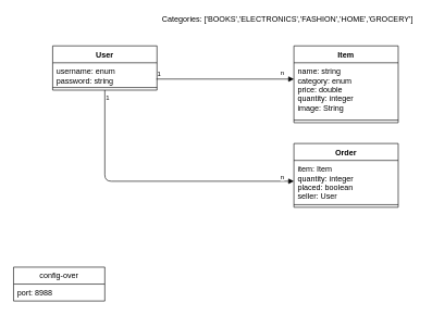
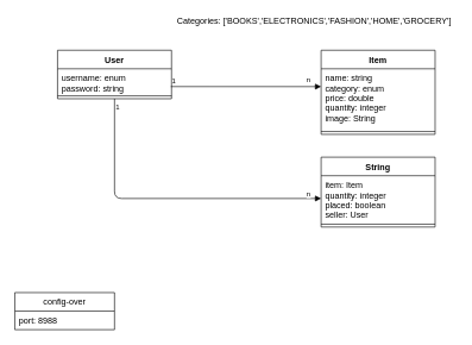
  <mxCell id="0" />
  <mxCell id="1" parent="0" />
  <mxCell id="2" value="" style="endArrow=block;endFill=1;html=1;edgeStyle=orthogonalEdgeStyle;align=left;verticalAlign=top;entryX=0;entryY=0.298;entryDx=0;entryDy=0;exitX=0.994;exitY=0.735;exitDx=0;exitDy=0;exitPerimeter=0;entryPerimeter=0;" parent="1" source="7" target="15" edge="1"><mxGeometry x="-1" relative="1" as="geometry"><mxPoint x="250" y="120" as="sourcePoint" /><mxPoint x="410" y="120" as="targetPoint" /></mxGeometry></mxCell>
  <mxCell id="3" value="1" style="resizable=0;html=1;align=left;verticalAlign=bottom;labelBackgroundColor=#ffffff;fontSize=10;" parent="2" connectable="0" vertex="1"><mxGeometry x="-1" relative="1" as="geometry" /></mxCell>
  <mxCell id="4" value="" style="endArrow=block;endFill=1;html=1;edgeStyle=orthogonalEdgeStyle;align=left;verticalAlign=top;entryX=0;entryY=0.5;entryDx=0;entryDy=0;exitX=0.5;exitY=1;exitDx=0;exitDy=0;" parent="1" source="6" target="11" edge="1"><mxGeometry x="-1" relative="1" as="geometry"><mxPoint x="160" y="160" as="sourcePoint" /><mxPoint x="410" y="380" as="targetPoint" /></mxGeometry></mxCell>
  <mxCell id="5" value="1" style="resizable=0;html=1;align=left;verticalAlign=bottom;labelBackgroundColor=#ffffff;fontSize=10;" parent="4" connectable="0" vertex="1"><mxGeometry x="-1" relative="1" as="geometry"><mxPoint y="20" as="offset" /></mxGeometry></mxCell>
  <mxCell id="6" value="User" style="swimlane;fontStyle=1;align=center;verticalAlign=top;childLayout=stackLayout;horizontal=1;startSize=26;horizontalStack=0;resizeParent=1;resizeParentMax=0;resizeLast=0;collapsible=1;marginBottom=0;" parent="1" vertex="1"><mxGeometry x="80" y="70" width="160" height="68" as="geometry" /></mxCell>
  <mxCell id="7" value="username: enum&#10;password: string" style="text;strokeColor=none;fillColor=none;align=left;verticalAlign=top;spacingLeft=4;spacingRight=4;overflow=hidden;rotatable=0;points=[[0,0.5],[1,0.5]];portConstraint=eastwest;" parent="6" vertex="1"><mxGeometry y="26" width="160" height="34" as="geometry" /></mxCell>
  <mxCell id="8" value="" style="line;strokeWidth=1;fillColor=none;align=left;verticalAlign=middle;spacingTop=-1;spacingLeft=3;spacingRight=3;rotatable=0;labelPosition=right;points=[];portConstraint=eastwest;" parent="6" vertex="1"><mxGeometry y="60" width="160" height="8" as="geometry" /></mxCell>
  <mxCell id="9" value="n" style="resizable=0;html=1;align=left;verticalAlign=bottom;labelBackgroundColor=#ffffff;fontSize=10;" parent="1" connectable="0" vertex="1"><mxGeometry x="420" y="280" as="geometry"><mxPoint x="8" y="-1" as="offset" /></mxGeometry></mxCell>
- <mxCell id="10" value="Order" style="swimlane;fontStyle=1;align=center;verticalAlign=top;childLayout=stackLayout;horizontal=1;startSize=26;horizontalStack=0;resizeParent=1;resizeParentMax=0;resizeLast=0;collapsible=1;marginBottom=0;" parent="1" vertex="1"><mxGeometry x="450" y="220" width="160" height="98" as="geometry" /></mxCell>
+ <mxCell id="10" value="String" style="swimlane;fontStyle=1;align=center;verticalAlign=top;childLayout=stackLayout;horizontal=1;startSize=26;horizontalStack=0;resizeParent=1;resizeParentMax=0;resizeLast=0;collapsible=1;marginBottom=0;" parent="1" vertex="1"><mxGeometry x="450" y="220" width="160" height="98" as="geometry" /></mxCell>
  <mxCell id="11" value="item: Item&#10;quantity: integer&#10;placed: boolean&#10;seller: User" style="text;strokeColor=none;fillColor=none;align=left;verticalAlign=top;spacingLeft=4;spacingRight=4;overflow=hidden;rotatable=0;points=[[0,0.5],[1,0.5]];portConstraint=eastwest;" parent="10" vertex="1"><mxGeometry y="26" width="160" height="64" as="geometry" /></mxCell>
  <mxCell id="12" value="" style="line;strokeWidth=1;fillColor=none;align=left;verticalAlign=middle;spacingTop=-1;spacingLeft=3;spacingRight=3;rotatable=0;labelPosition=right;points=[];portConstraint=eastwest;" parent="10" vertex="1"><mxGeometry y="90" width="160" height="8" as="geometry" /></mxCell>
  <mxCell id="13" value="n" style="resizable=0;html=1;align=left;verticalAlign=bottom;labelBackgroundColor=#ffffff;fontSize=10;" parent="1" connectable="0" vertex="1"><mxGeometry x="420" y="120" as="geometry"><mxPoint x="8" y="-1" as="offset" /></mxGeometry></mxCell>
  <mxCell id="14" value="Item" style="swimlane;fontStyle=1;align=center;verticalAlign=top;childLayout=stackLayout;horizontal=1;startSize=26;horizontalStack=0;resizeParent=1;resizeParentMax=0;resizeLast=0;collapsible=1;marginBottom=0;" parent="1" vertex="1"><mxGeometry x="450" y="70" width="160" height="118" as="geometry"><mxRectangle x="460" y="120" width="60" height="26" as="alternateBounds" /></mxGeometry></mxCell>
  <mxCell id="15" value="name: string&#10;category: enum&#10;price: double&#10;quantity: integer&#10;image: String" style="text;strokeColor=none;fillColor=none;align=left;verticalAlign=top;spacingLeft=4;spacingRight=4;overflow=hidden;rotatable=0;points=[[0,0.5],[1,0.5]];portConstraint=eastwest;" parent="14" vertex="1"><mxGeometry y="26" width="160" height="84" as="geometry" /></mxCell>
  <mxCell id="16" value="" style="line;strokeWidth=1;fillColor=none;align=left;verticalAlign=middle;spacingTop=-1;spacingLeft=3;spacingRight=3;rotatable=0;labelPosition=right;points=[];portConstraint=eastwest;" parent="14" vertex="1"><mxGeometry y="110" width="160" height="8" as="geometry" /></mxCell>
  <mxCell id="17" value="Categories: ['BOOKS','ELECTRONICS','FASHION','HOME','GROCERY']" style="text;html=1;align=center;verticalAlign=middle;resizable=0;points=[];autosize=1;" parent="1" vertex="1"><mxGeometry x="240" y="20" width="400" height="20" as="geometry" /></mxCell>
  <mxCell id="18" value="config-over" style="swimlane;fontStyle=0;childLayout=stackLayout;horizontal=1;startSize=26;fillColor=none;horizontalStack=0;resizeParent=1;resizeParentMax=0;resizeLast=0;collapsible=1;marginBottom=0;" vertex="1" parent="1"><mxGeometry x="20" y="410" width="140" height="52" as="geometry" /></mxCell>
  <mxCell id="19" value="port: 8988" style="text;strokeColor=none;fillColor=none;align=left;verticalAlign=top;spacingLeft=4;spacingRight=4;overflow=hidden;rotatable=0;points=[[0,0.5],[1,0.5]];portConstraint=eastwest;" vertex="1" parent="18"><mxGeometry y="26" width="140" height="26" as="geometry" /></mxCell>
